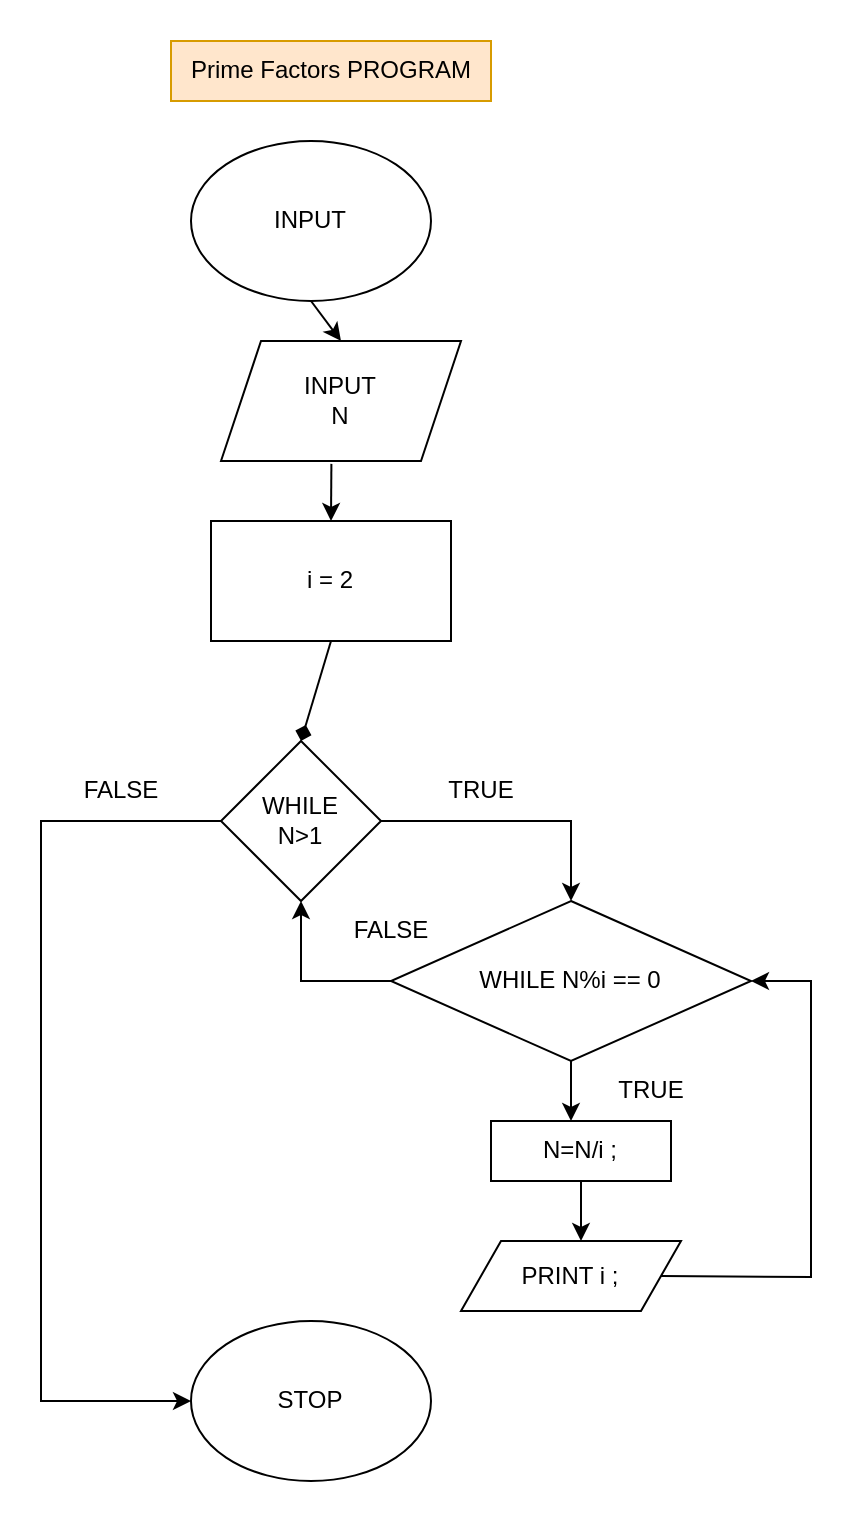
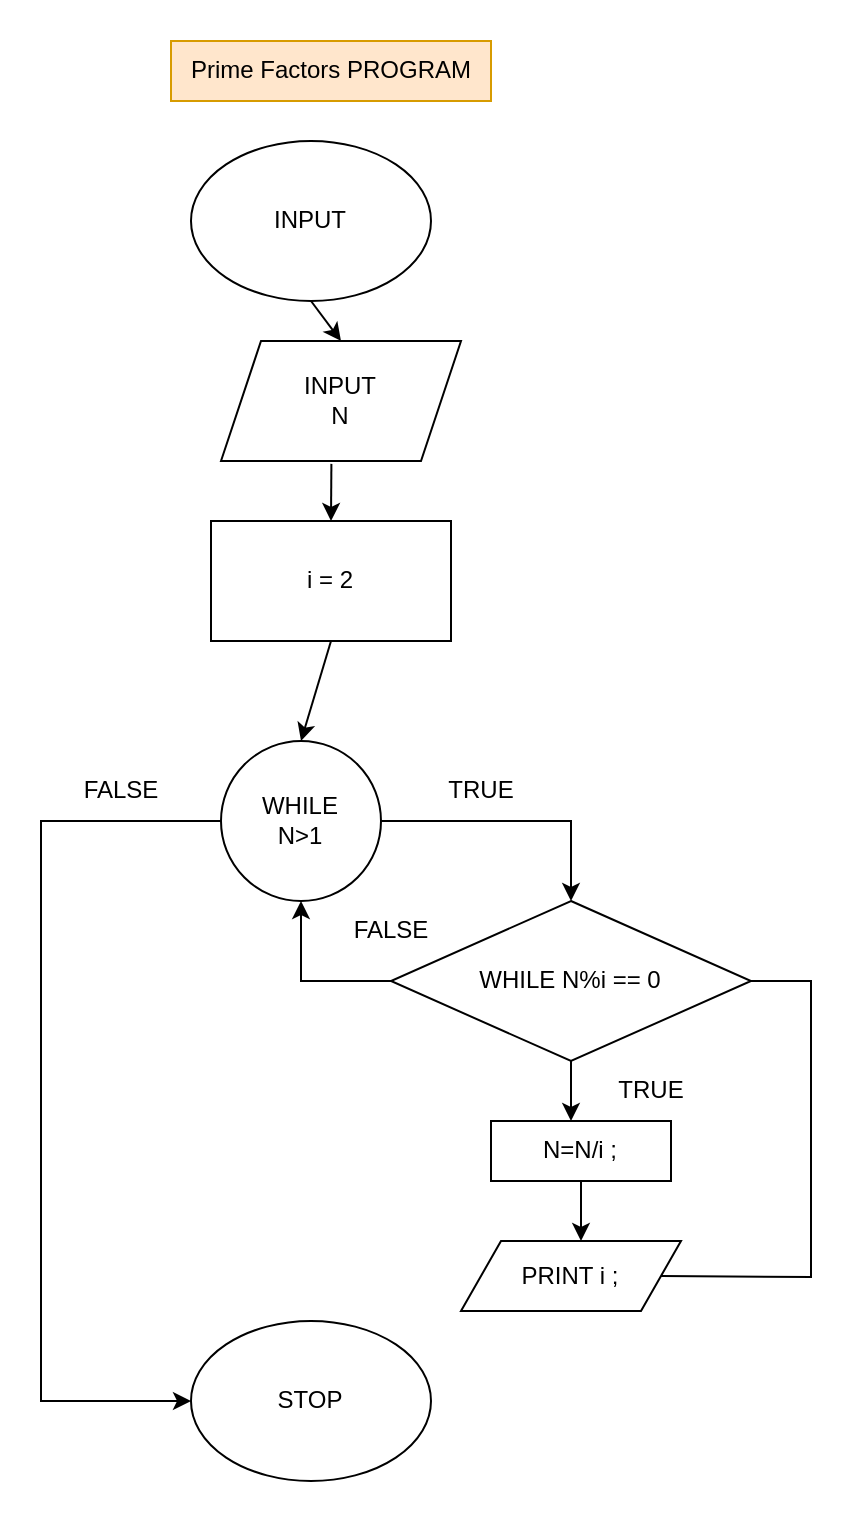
  <mxCell id="0" />
  <mxCell id="1" parent="0" />
  <mxCell id="2" value="INPUT" style="ellipse;whiteSpace=wrap;html=1;" parent="1" vertex="1"><mxGeometry x="95" y="70" width="120" height="80" as="geometry" /></mxCell>
  <mxCell id="3" value="INPUT&lt;br&gt;N" style="shape=parallelogram;perimeter=parallelogramPerimeter;whiteSpace=wrap;html=1;fixedSize=1;" parent="1" vertex="1"><mxGeometry x="110" y="170" width="120" height="60" as="geometry" /></mxCell>
- <mxCell id="4" value="WHILE&lt;br&gt;N&amp;gt;1" style="rhombus;whiteSpace=wrap;html=1;" parent="1" vertex="1"><mxGeometry x="110" y="370" width="80" height="80" as="geometry" /></mxCell>
+ <mxCell id="4" value="WHILE&lt;br&gt;N&amp;gt;1" style="ellipse;whiteSpace=wrap;html=1;" parent="1" vertex="1"><mxGeometry x="110" y="370" width="80" height="80" as="geometry" /></mxCell>
  <mxCell id="5" value="" style="endArrow=classic;html=1;rounded=0;exitX=0.5;exitY=1;exitDx=0;exitDy=0;entryX=0.5;entryY=0;entryDx=0;entryDy=0;" parent="1" source="2" target="3" edge="1"><mxGeometry width="50" height="50" relative="1" as="geometry"><mxPoint x="125" y="310" as="sourcePoint" /><mxPoint x="175" y="260" as="targetPoint" /></mxGeometry></mxCell>
  <mxCell id="6" value="" style="endArrow=classic;html=1;rounded=0;exitX=0.46;exitY=1.024;exitDx=0;exitDy=0;exitPerimeter=0;entryX=0.5;entryY=0;entryDx=0;entryDy=0;" parent="1" source="3" target="10" edge="1"><mxGeometry width="50" height="50" relative="1" as="geometry"><mxPoint x="125" y="310" as="sourcePoint" /><mxPoint x="155" y="250" as="targetPoint" /></mxGeometry></mxCell>
  <mxCell id="7" value="" style="endArrow=classic;html=1;rounded=0;exitX=1;exitY=0.5;exitDx=0;exitDy=0;entryX=0.5;entryY=0;entryDx=0;entryDy=0;" parent="1" source="4" target="11" edge="1"><mxGeometry width="50" height="50" relative="1" as="geometry"><mxPoint x="95" y="380" as="sourcePoint" /><mxPoint x="285" y="480" as="targetPoint" /><Array as="points"><mxPoint x="285" y="410" /></Array></mxGeometry></mxCell>
  <mxCell id="8" value="STOP" style="ellipse;whiteSpace=wrap;html=1;" parent="1" vertex="1"><mxGeometry x="95" y="660" width="120" height="80" as="geometry" /></mxCell>
  <mxCell id="9" value="Prime Factors PROGRAM" style="text;html=1;align=center;verticalAlign=middle;resizable=0;points=[];autosize=1;strokeColor=#d79b00;fillColor=#ffe6cc;shadow=0;sketch=0;" parent="1" vertex="1"><mxGeometry x="85" y="20" width="160" height="30" as="geometry" /></mxCell>
  <mxCell id="10" value="i = 2" style="rounded=0;whiteSpace=wrap;html=1;" parent="1" vertex="1"><mxGeometry x="105" y="260" width="120" height="60" as="geometry" /></mxCell>
  <mxCell id="11" value="WHILE N%i == 0" style="rhombus;whiteSpace=wrap;html=1;" parent="1" vertex="1"><mxGeometry x="195" y="450" width="180" height="80" as="geometry" /></mxCell>
  <mxCell id="12" value="TRUE" style="text;html=1;align=center;verticalAlign=middle;resizable=0;points=[];autosize=1;strokeColor=none;fillColor=none;" parent="1" vertex="1"><mxGeometry x="210" y="380" width="60" height="30" as="geometry" /></mxCell>
  <mxCell id="13" value="FALSE" style="text;html=1;align=center;verticalAlign=middle;resizable=0;points=[];autosize=1;strokeColor=none;fillColor=none;" parent="1" vertex="1"><mxGeometry x="30" y="380" width="60" height="30" as="geometry" /></mxCell>
  <mxCell id="14" value="" style="endArrow=classic;html=1;rounded=0;exitX=0.5;exitY=1;exitDx=0;exitDy=0;entryX=0.5;entryY=0;entryDx=0;entryDy=0;" parent="1" source="11" edge="1"><mxGeometry width="50" height="50" relative="1" as="geometry"><mxPoint x="125" y="510" as="sourcePoint" /><mxPoint x="285" y="560" as="targetPoint" /></mxGeometry></mxCell>
  <mxCell id="15" value="" style="endArrow=classic;html=1;rounded=0;exitX=0;exitY=0.5;exitDx=0;exitDy=0;entryX=0.5;entryY=1;entryDx=0;entryDy=0;" parent="1" source="11" target="4" edge="1"><mxGeometry width="50" height="50" relative="1" as="geometry"><mxPoint x="125" y="510" as="sourcePoint" /><mxPoint x="155" y="490" as="targetPoint" /><Array as="points"><mxPoint x="150" y="490" /></Array></mxGeometry></mxCell>
  <mxCell id="16" value="TRUE" style="text;html=1;align=center;verticalAlign=middle;resizable=0;points=[];autosize=1;strokeColor=none;fillColor=none;" parent="1" vertex="1"><mxGeometry x="295" y="530" width="60" height="30" as="geometry" /></mxCell>
  <mxCell id="17" value="FALSE" style="text;html=1;align=center;verticalAlign=middle;resizable=0;points=[];autosize=1;strokeColor=none;fillColor=none;" parent="1" vertex="1"><mxGeometry x="165" y="450" width="60" height="30" as="geometry" /></mxCell>
- <mxCell id="18" value="" style="endArrow=diamond;html=1;rounded=0;exitX=0.5;exitY=1;exitDx=0;exitDy=0;entryX=0.5;entryY=0;entryDx=0;entryDy=0;" parent="1" source="10" target="4" edge="1"><mxGeometry width="50" height="50" relative="1" as="geometry"><mxPoint x="125" y="410" as="sourcePoint" /><mxPoint x="175" y="360" as="targetPoint" /></mxGeometry></mxCell>
+ <mxCell id="18" value="" style="endArrow=classic;html=1;rounded=0;exitX=0.5;exitY=1;exitDx=0;exitDy=0;entryX=0.5;entryY=0;entryDx=0;entryDy=0;" parent="1" source="10" target="4" edge="1"><mxGeometry width="50" height="50" relative="1" as="geometry"><mxPoint x="125" y="410" as="sourcePoint" /><mxPoint x="175" y="360" as="targetPoint" /></mxGeometry></mxCell>
  <mxCell id="19" value="N=N/i ;" style="rounded=0;whiteSpace=wrap;html=1;" vertex="1" parent="1"><mxGeometry x="245" y="560" width="90" height="30" as="geometry" /></mxCell>
  <mxCell id="20" value="PRINT i ;" style="shape=parallelogram;perimeter=parallelogramPerimeter;whiteSpace=wrap;html=1;fixedSize=1;" vertex="1" parent="1"><mxGeometry x="230" y="620" width="110" height="35" as="geometry" /></mxCell>
  <mxCell id="21" value="" style="endArrow=classic;html=1;rounded=0;exitX=0;exitY=0.5;exitDx=0;exitDy=0;entryX=0;entryY=0.5;entryDx=0;entryDy=0;" edge="1" parent="1" source="4" target="8"><mxGeometry width="50" height="50" relative="1" as="geometry"><mxPoint x="125" y="530" as="sourcePoint" /><mxPoint x="25" y="600" as="targetPoint" /><Array as="points"><mxPoint x="20" y="410" /><mxPoint x="20" y="700" /></Array></mxGeometry></mxCell>
- <mxCell id="22" value="" style="endArrow=classic;html=1;rounded=0;exitX=1;exitY=0.5;exitDx=0;exitDy=0;entryX=1;entryY=0.5;entryDx=0;entryDy=0;" edge="1" parent="1" source="20" target="11"><mxGeometry width="50" height="50" relative="1" as="geometry"><mxPoint x="125" y="640" as="sourcePoint" /><mxPoint x="175" y="590" as="targetPoint" /><Array as="points"><mxPoint x="405" y="638" /><mxPoint x="405" y="490" /></Array></mxGeometry></mxCell>
+ <mxCell id="22" value="" style="endArrow=none;html=1;rounded=0;exitX=1;exitY=0.5;exitDx=0;exitDy=0;entryX=1;entryY=0.5;entryDx=0;entryDy=0;" edge="1" parent="1" source="20" target="11"><mxGeometry width="50" height="50" relative="1" as="geometry"><mxPoint x="125" y="640" as="sourcePoint" /><mxPoint x="175" y="590" as="targetPoint" /><Array as="points"><mxPoint x="405" y="638" /><mxPoint x="405" y="490" /></Array></mxGeometry></mxCell>
  <mxCell id="23" value="" style="endArrow=classic;html=1;rounded=0;exitX=0.5;exitY=1;exitDx=0;exitDy=0;" edge="1" parent="1" source="19"><mxGeometry width="50" height="50" relative="1" as="geometry"><mxPoint x="125" y="640" as="sourcePoint" /><mxPoint x="290" y="620" as="targetPoint" /></mxGeometry></mxCell>
